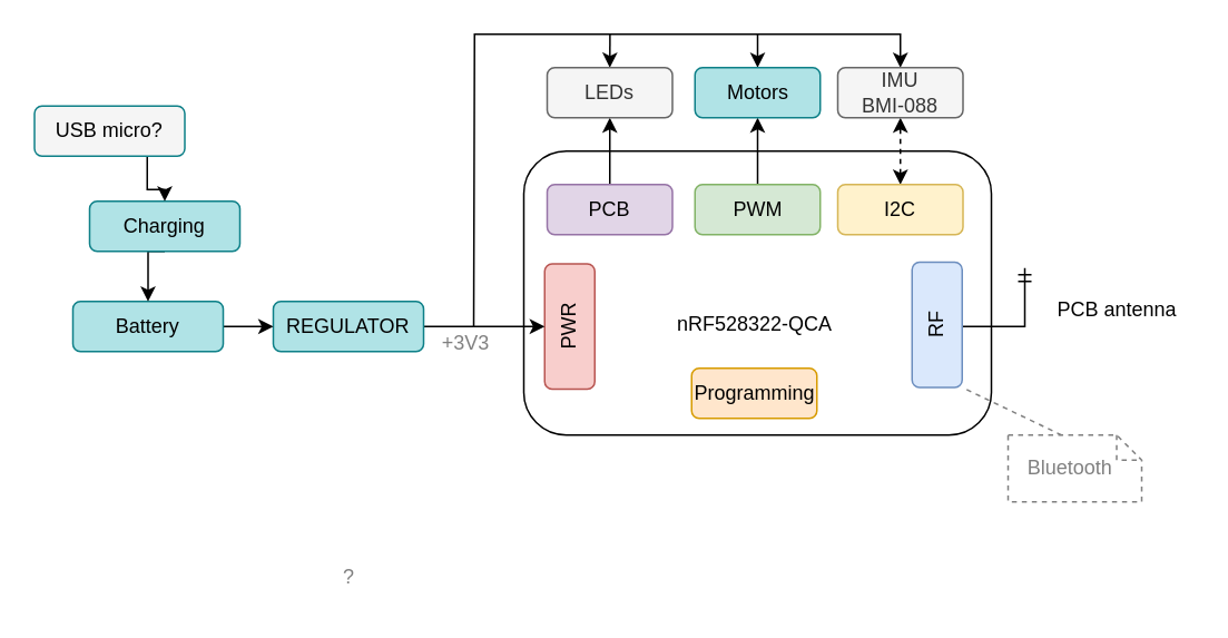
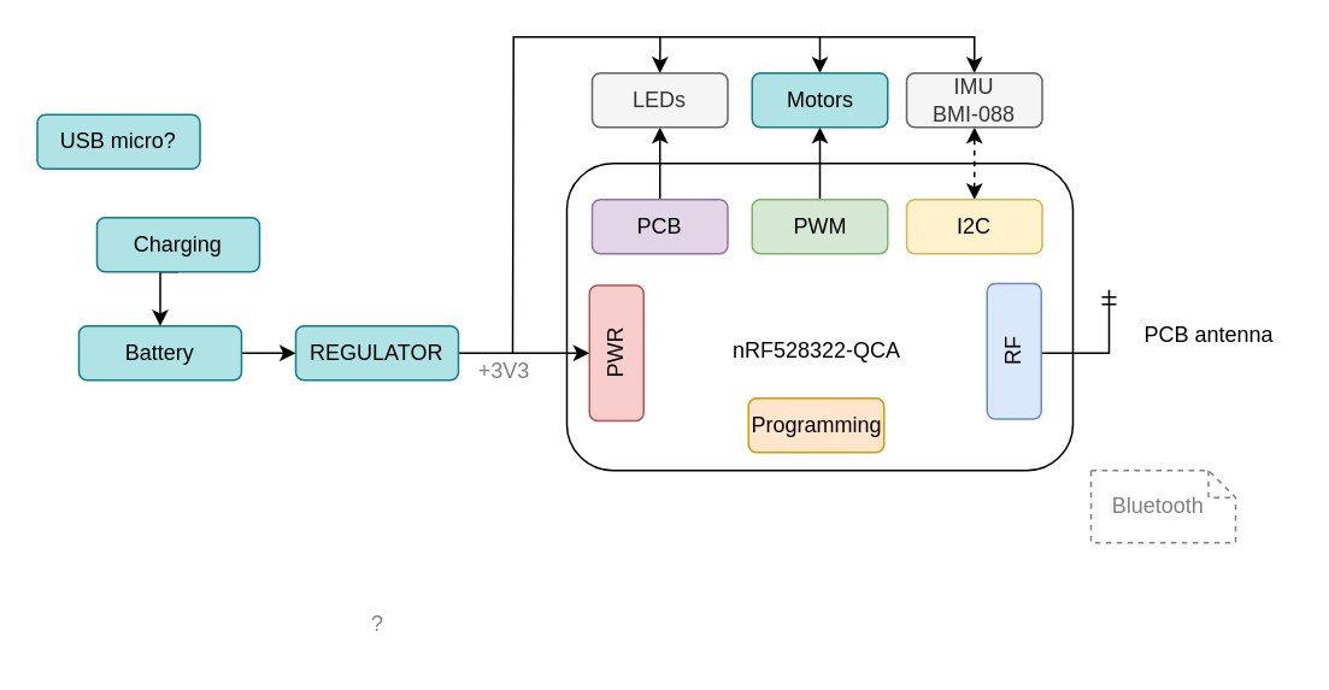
  <mxCell id="0" />
  <mxCell id="1" parent="0" />
  <mxCell id="2" value="" style="rounded=1;whiteSpace=wrap;html=1;verticalAlign=top;align=center;" vertex="1" parent="1"><mxGeometry x="313" y="90" width="280" height="170" as="geometry" /></mxCell>
  <mxCell id="3" value="nRF528322-QCA" style="text;html=1;align=center;verticalAlign=middle;resizable=0;points=[];autosize=1;strokeColor=none;fillColor=none;" vertex="1" parent="1"><mxGeometry x="391" y="179" width="120" height="30" as="geometry" /></mxCell>
  <mxCell id="4" style="edgeStyle=orthogonalEdgeStyle;rounded=0;orthogonalLoop=1;jettySize=auto;html=1;exitX=0.5;exitY=1;exitDx=0;exitDy=0;endArrow=ERmandOne;endFill=0;" edge="1" parent="1" source="21"><mxGeometry relative="1" as="geometry"><mxPoint x="613" y="160" as="targetPoint" /><mxPoint x="576" y="195" as="sourcePoint" /><Array as="points"><mxPoint x="613" y="195" /></Array></mxGeometry></mxCell>
  <mxCell id="5" value="PCB antenna" style="text;html=1;align=center;verticalAlign=middle;resizable=0;points=[];autosize=1;strokeColor=none;fillColor=none;" vertex="1" parent="1"><mxGeometry x="623" y="170" width="90" height="30" as="geometry" /></mxCell>
  <mxCell id="6" value="Bluetooth" style="shape=note;size=15;align=left;spacingLeft=10;html=1;whiteSpace=wrap;gradientColor=none;dashed=1;strokeColor=#808080;fontColor=#808080;" vertex="1" parent="1"><mxGeometry x="603" y="260" width="80" height="40" as="geometry" /></mxCell>
- <mxCell id="7" value="" style="edgeStyle=none;endArrow=none;exitX=0.4;exitY=0;dashed=1;html=1;rounded=0;entryX=0;entryY=1;entryDx=0;entryDy=0;strokeColor=#808080;" edge="1" source="6" parent="1" target="21"><mxGeometry x="1" relative="1" as="geometry"><mxPoint x="572.72" y="238.47" as="targetPoint" /></mxGeometry></mxCell>
  <mxCell id="8" style="edgeStyle=orthogonalEdgeStyle;rounded=0;orthogonalLoop=1;jettySize=auto;html=1;exitX=0.5;exitY=0;exitDx=0;exitDy=0;entryX=0.5;entryY=1;entryDx=0;entryDy=0;strokeColor=#000000;fontColor=#808080;endArrow=classic;endFill=1;startArrow=classic;startFill=1;dashed=1;" edge="1" parent="1" source="9" target="11"><mxGeometry relative="1" as="geometry" /></mxCell>
  <mxCell id="9" value="&lt;div&gt;I2C&lt;/div&gt;" style="rounded=1;whiteSpace=wrap;html=1;fillColor=#fff2cc;strokeColor=#d6b656;" vertex="1" parent="1"><mxGeometry x="501" y="110" width="75" height="30" as="geometry" /></mxCell>
  <mxCell id="10" style="edgeStyle=orthogonalEdgeStyle;rounded=0;orthogonalLoop=1;jettySize=auto;html=1;exitX=0.5;exitY=0;exitDx=0;exitDy=0;strokeColor=#000000;fontColor=#808080;startArrow=classic;startFill=1;endArrow=none;endFill=0;" edge="1" parent="1" source="11"><mxGeometry relative="1" as="geometry"><mxPoint x="283" y="195" as="targetPoint" /></mxGeometry></mxCell>
  <mxCell id="11" value="IMU&lt;br&gt;BMI-088" style="rounded=1;whiteSpace=wrap;html=1;fillColor=#f5f5f5;strokeColor=#666666;fontColor=#333333;" vertex="1" parent="1"><mxGeometry x="501" y="40" width="75" height="30" as="geometry" /></mxCell>
  <mxCell id="12" style="edgeStyle=orthogonalEdgeStyle;rounded=0;orthogonalLoop=1;jettySize=auto;html=1;exitX=0.5;exitY=0;exitDx=0;exitDy=0;entryX=0.5;entryY=1;entryDx=0;entryDy=0;strokeColor=#000000;fontColor=#808080;endArrow=classic;endFill=1;" edge="1" parent="1" source="13" target="15"><mxGeometry relative="1" as="geometry" /></mxCell>
  <mxCell id="13" value="PWM" style="rounded=1;whiteSpace=wrap;html=1;fillColor=#d5e8d4;strokeColor=#82b366;" vertex="1" parent="1"><mxGeometry x="415.5" y="110" width="75" height="30" as="geometry" /></mxCell>
  <mxCell id="14" style="edgeStyle=orthogonalEdgeStyle;rounded=0;orthogonalLoop=1;jettySize=auto;html=1;exitX=0.5;exitY=0;exitDx=0;exitDy=0;strokeColor=#000000;fontColor=#808080;startArrow=classic;startFill=1;endArrow=none;endFill=0;" edge="1" parent="1" source="15"><mxGeometry relative="1" as="geometry"><mxPoint x="453" y="20" as="targetPoint" /></mxGeometry></mxCell>
  <mxCell id="15" value="Motors" style="rounded=1;whiteSpace=wrap;html=1;fillColor=#b0e3e6;strokeColor=#0e8088;" vertex="1" parent="1"><mxGeometry x="415.5" y="40" width="75" height="30" as="geometry" /></mxCell>
  <mxCell id="16" style="edgeStyle=orthogonalEdgeStyle;rounded=0;orthogonalLoop=1;jettySize=auto;html=1;exitX=0.5;exitY=0;exitDx=0;exitDy=0;entryX=0.5;entryY=1;entryDx=0;entryDy=0;strokeColor=#000000;fontColor=#808080;endArrow=classic;endFill=1;" edge="1" parent="1" source="17" target="19"><mxGeometry relative="1" as="geometry" /></mxCell>
  <mxCell id="17" value="PCB" style="rounded=1;whiteSpace=wrap;html=1;fillColor=#e1d5e7;strokeColor=#9673a6;" vertex="1" parent="1"><mxGeometry x="327" y="110" width="75" height="30" as="geometry" /></mxCell>
  <mxCell id="18" style="edgeStyle=orthogonalEdgeStyle;rounded=0;orthogonalLoop=1;jettySize=auto;html=1;exitX=0.5;exitY=0;exitDx=0;exitDy=0;strokeColor=#000000;fontColor=#808080;startArrow=classic;startFill=1;endArrow=none;endFill=0;" edge="1" parent="1" source="19"><mxGeometry relative="1" as="geometry"><mxPoint x="364.6" y="20" as="targetPoint" /></mxGeometry></mxCell>
  <mxCell id="19" value="LEDs" style="rounded=1;whiteSpace=wrap;html=1;fillColor=#f5f5f5;fontColor=#333333;strokeColor=#666666;" vertex="1" parent="1"><mxGeometry x="327" y="40" width="75" height="30" as="geometry" /></mxCell>
  <mxCell id="20" value="PWR" style="rounded=1;whiteSpace=wrap;html=1;fillColor=#f8cecc;strokeColor=#b85450;rotation=-90;" vertex="1" parent="1"><mxGeometry x="303" y="180" width="75" height="30" as="geometry" /></mxCell>
  <mxCell id="21" value="RF" style="rounded=1;whiteSpace=wrap;html=1;fillColor=#dae8fc;strokeColor=#6c8ebf;rotation=-90;" vertex="1" parent="1"><mxGeometry x="523" y="179" width="75" height="30" as="geometry" /></mxCell>
  <mxCell id="22" style="edgeStyle=orthogonalEdgeStyle;rounded=0;orthogonalLoop=1;jettySize=auto;html=1;exitX=1;exitY=0.5;exitDx=0;exitDy=0;entryX=0.5;entryY=0;entryDx=0;entryDy=0;strokeColor=#000000;fontColor=#808080;startArrow=none;startFill=0;endArrow=classic;endFill=1;" edge="1" parent="1" source="23" target="20"><mxGeometry relative="1" as="geometry"><Array as="points"><mxPoint x="292" y="195" /></Array></mxGeometry></mxCell>
  <mxCell id="23" value="REGULATOR" style="rounded=1;whiteSpace=wrap;html=1;fillColor=#b0e3e6;strokeColor=#0e8088;" vertex="1" parent="1"><mxGeometry x="163" y="180" width="90" height="30" as="geometry" /></mxCell>
  <mxCell id="24" style="edgeStyle=orthogonalEdgeStyle;rounded=0;orthogonalLoop=1;jettySize=auto;html=1;exitX=1;exitY=0.5;exitDx=0;exitDy=0;entryX=0;entryY=0.5;entryDx=0;entryDy=0;strokeColor=#000000;fontColor=#808080;startArrow=none;startFill=0;endArrow=classic;endFill=1;" edge="1" parent="1" source="25" target="23"><mxGeometry relative="1" as="geometry" /></mxCell>
  <mxCell id="25" value="Battery" style="rounded=1;whiteSpace=wrap;html=1;fillColor=#b0e3e6;strokeColor=#0e8088;" vertex="1" parent="1"><mxGeometry x="43" y="180" width="90" height="30" as="geometry" /></mxCell>
  <mxCell id="26" value="Programming" style="rounded=1;whiteSpace=wrap;html=1;fillColor=#ffe6cc;strokeColor=#d79b00;rotation=0;" vertex="1" parent="1"><mxGeometry x="413.5" y="220" width="75" height="30" as="geometry" /></mxCell>
  <mxCell id="27" style="edgeStyle=orthogonalEdgeStyle;rounded=0;orthogonalLoop=1;jettySize=auto;html=1;exitX=0.5;exitY=1;exitDx=0;exitDy=0;entryX=0.5;entryY=0;entryDx=0;entryDy=0;strokeColor=#000000;fontColor=#808080;startArrow=none;startFill=0;endArrow=classic;endFill=1;" edge="1" parent="1" source="28" target="25"><mxGeometry relative="1" as="geometry" /></mxCell>
  <mxCell id="28" value="Charging" style="rounded=1;whiteSpace=wrap;html=1;fillColor=#b0e3e6;strokeColor=#0e8088;" vertex="1" parent="1"><mxGeometry x="53" y="120" width="90" height="30" as="geometry" /></mxCell>
- <mxCell id="29" value="" style="edgeStyle=orthogonalEdgeStyle;rounded=0;orthogonalLoop=1;jettySize=auto;html=1;strokeColor=#000000;fontColor=#808080;startArrow=none;startFill=0;endArrow=classic;endFill=1;exitX=0.75;exitY=1;exitDx=0;exitDy=0;" edge="1" parent="1" source="30" target="28"><mxGeometry relative="1" as="geometry" /></mxCell>
- <mxCell id="30" value="USB micro?" style="rounded=1;whiteSpace=wrap;html=1;fillColor=#f5f5f5;strokeColor=#0e8088;" vertex="1" parent="1"><mxGeometry x="20" y="63" width="90" height="30" as="geometry" /></mxCell>
+ <mxCell id="30" value="USB micro?" style="rounded=1;whiteSpace=wrap;html=1;fillColor=#b0e3e6;strokeColor=#0e8088;" vertex="1" parent="1"><mxGeometry x="20" y="63" width="90" height="30" as="geometry" /></mxCell>
  <mxCell id="31" value="+3V3" style="text;html=1;align=center;verticalAlign=middle;resizable=0;points=[];autosize=1;strokeColor=none;fillColor=none;fontColor=#808080;" vertex="1" parent="1"><mxGeometry x="253" y="190" width="50" height="30" as="geometry" /></mxCell>
  <mxCell id="32" value="?" style="text;html=1;align=center;verticalAlign=middle;resizable=0;points=[];autosize=1;strokeColor=none;fillColor=none;fontColor=#808080;" vertex="1" parent="1"><mxGeometry x="193" y="330" width="30" height="30" as="geometry" /></mxCell>
